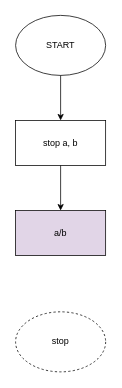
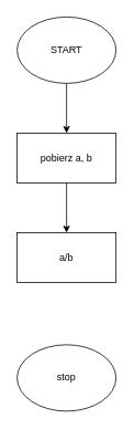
  <mxCell id="0" />
  <mxCell id="1" parent="0" />
  <mxCell id="2" value="START&lt;br&gt;" style="ellipse;whiteSpace=wrap;html=1;" vertex="1" parent="1"><mxGeometry x="20" y="20" width="120" height="80" as="geometry" /></mxCell>
  <mxCell id="3" value="" style="endArrow=classic;html=1;rounded=0;" edge="1" parent="1" source="2"><mxGeometry width="50" height="50" relative="1" as="geometry"><mxPoint x="80" y="140" as="sourcePoint" /><mxPoint x="80" y="160" as="targetPoint" /></mxGeometry></mxCell>
- <mxCell id="4" value="stop a, b" style="rounded=0;whiteSpace=wrap;html=1;" vertex="1" parent="1"><mxGeometry x="20" y="160" width="120" height="60" as="geometry" /></mxCell>
+ <mxCell id="4" value="pobierz a, b" style="rounded=0;whiteSpace=wrap;html=1;" vertex="1" parent="1"><mxGeometry x="20" y="160" width="120" height="60" as="geometry" /></mxCell>
  <mxCell id="5" value="" style="endArrow=classic;html=1;rounded=0;" edge="1" parent="1" source="4"><mxGeometry width="50" height="50" relative="1" as="geometry"><mxPoint x="60" y="260" as="sourcePoint" /><mxPoint x="80" y="280" as="targetPoint" /></mxGeometry></mxCell>
- <mxCell id="6" value="a/b" style="rounded=0;whiteSpace=wrap;html=1;fillColor=#e1d5e7;" vertex="1" parent="1"><mxGeometry x="20" y="280" width="120" height="60" as="geometry" /></mxCell>
- <mxCell id="7" value="stop" style="ellipse;whiteSpace=wrap;html=1;dashed=1;" vertex="1" parent="1"><mxGeometry x="20" y="415" width="120" height="80" as="geometry" /></mxCell>
+ <mxCell id="6" value="a/b" style="rounded=0;whiteSpace=wrap;html=1;" vertex="1" parent="1"><mxGeometry x="20" y="280" width="120" height="60" as="geometry" /></mxCell>
+ <mxCell id="7" value="stop" style="ellipse;whiteSpace=wrap;html=1;" vertex="1" parent="1"><mxGeometry x="20" y="415" width="120" height="80" as="geometry" /></mxCell>
